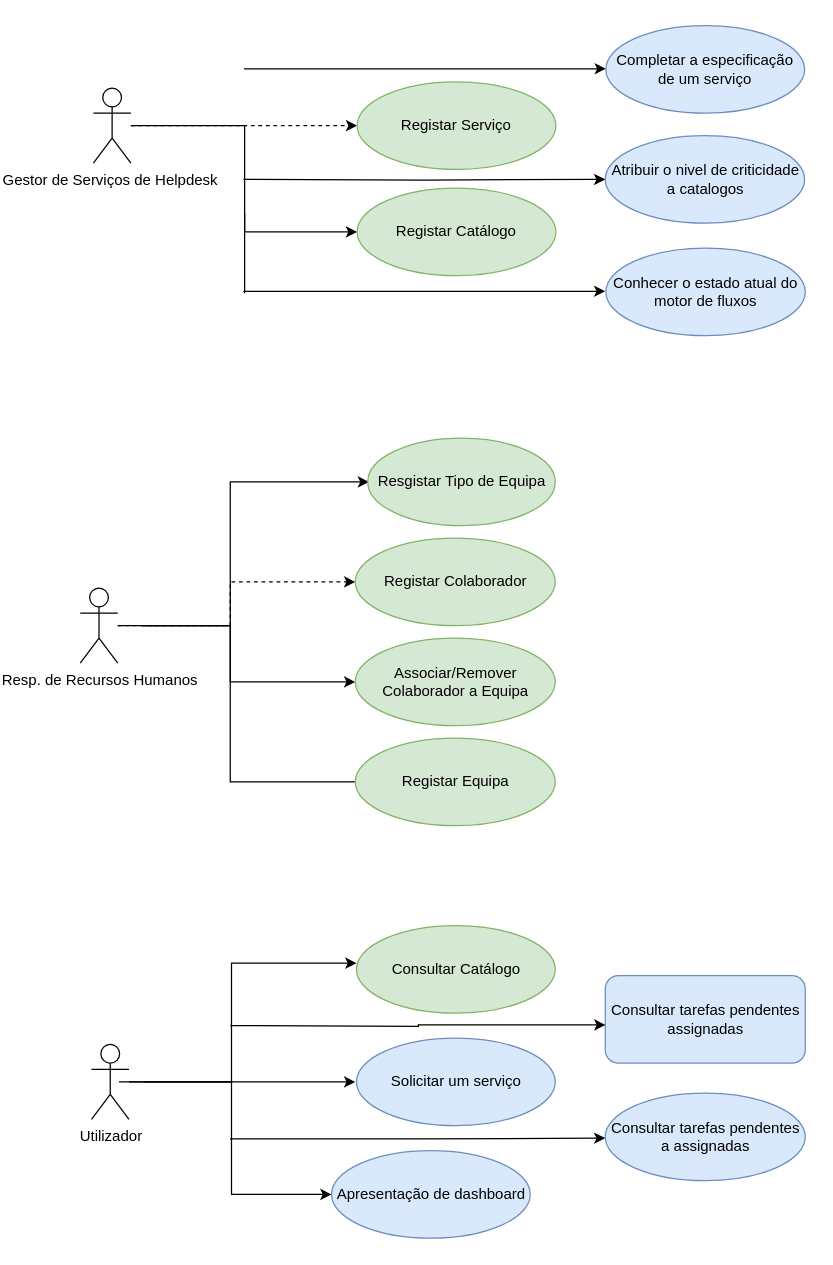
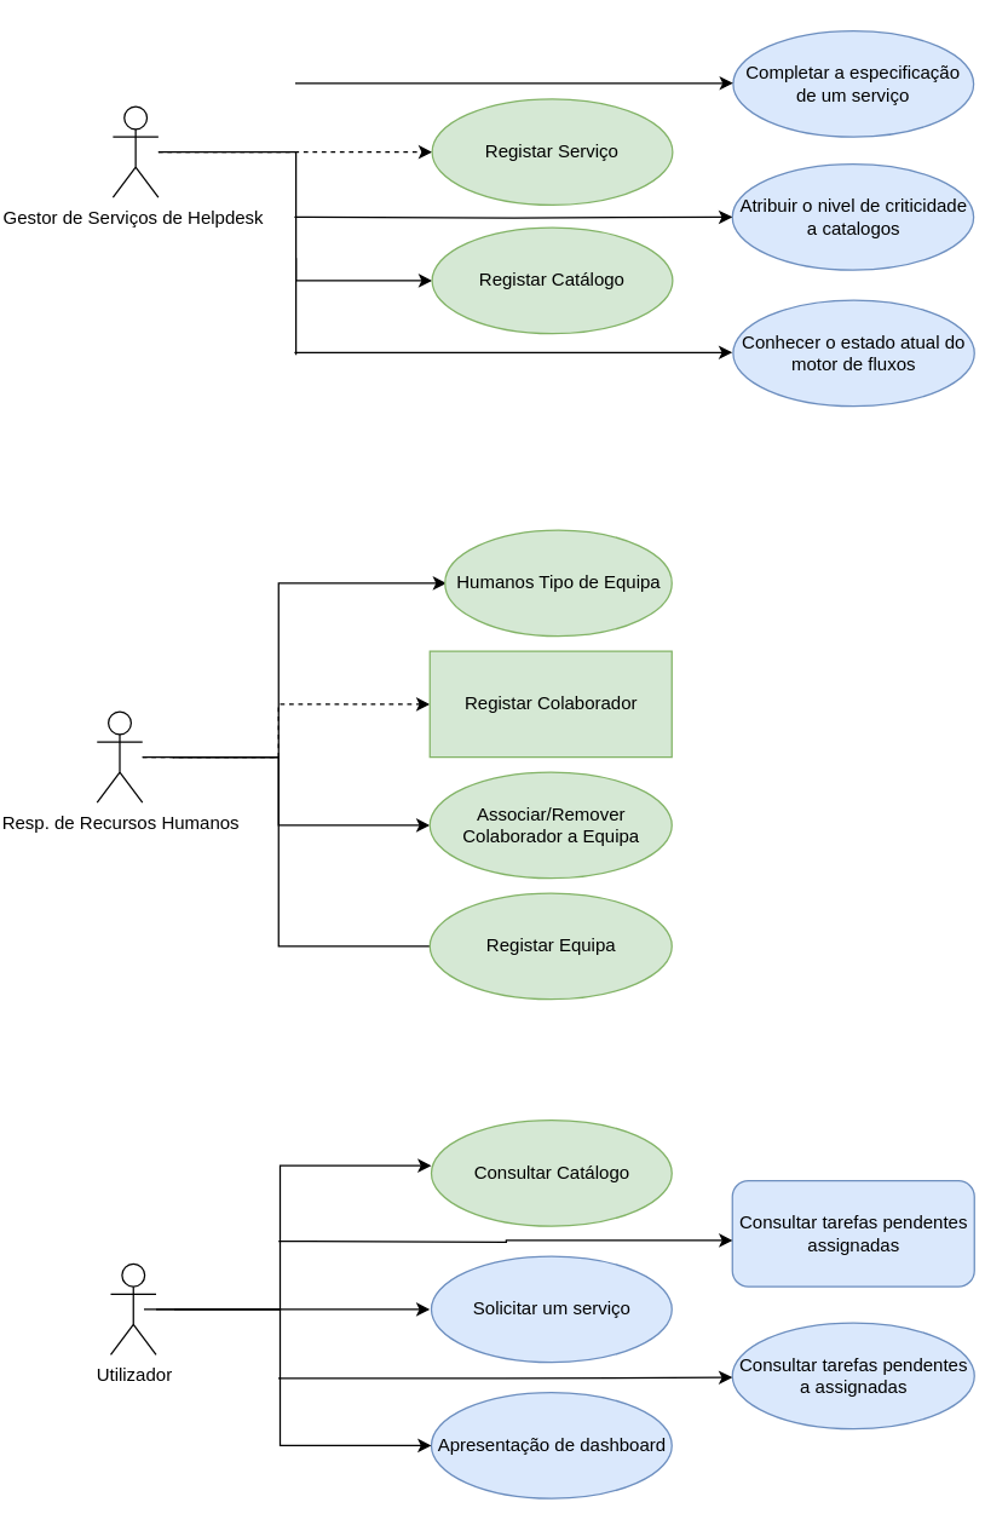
  <mxCell id="0" />
  <mxCell id="1" parent="0" />
  <mxCell id="2" style="edgeStyle=orthogonalEdgeStyle;rounded=0;orthogonalLoop=1;jettySize=auto;html=1;dashed=1;" parent="1" source="4" target="13" edge="1"><mxGeometry relative="1" as="geometry"><Array as="points"><mxPoint x="140.5" y="500" /><mxPoint x="140.5" y="465" /></Array></mxGeometry></mxCell>
  <mxCell id="3" style="edgeStyle=orthogonalEdgeStyle;rounded=0;orthogonalLoop=1;jettySize=auto;html=1;entryX=0;entryY=0.5;entryDx=0;entryDy=0;" parent="1" source="4" target="17" edge="1"><mxGeometry relative="1" as="geometry"><Array as="points"><mxPoint x="140.5" y="500" /><mxPoint x="140.5" y="545" /></Array></mxGeometry></mxCell>
  <mxCell id="4" value="Resp. de Recursos Humanos" style="shape=umlActor;verticalLabelPosition=bottom;verticalAlign=top;html=1;" parent="1" vertex="1"><mxGeometry x="20.5" y="470" width="30" height="60" as="geometry" /></mxCell>
  <mxCell id="5" style="edgeStyle=orthogonalEdgeStyle;rounded=0;orthogonalLoop=1;jettySize=auto;html=1;entryX=0;entryY=0.5;entryDx=0;entryDy=0;dashed=1;" parent="1" source="7" target="14" edge="1"><mxGeometry relative="1" as="geometry" /></mxCell>
  <mxCell id="6" style="edgeStyle=orthogonalEdgeStyle;rounded=0;orthogonalLoop=1;jettySize=auto;html=1;entryX=0;entryY=0.5;entryDx=0;entryDy=0;" parent="1" source="7" target="15" edge="1"><mxGeometry relative="1" as="geometry"><Array as="points"><mxPoint x="152" y="100" /><mxPoint x="152" y="185" /></Array></mxGeometry></mxCell>
  <mxCell id="7" value="Gestor de Serviços de Helpdesk&amp;nbsp;" style="shape=umlActor;verticalLabelPosition=bottom;verticalAlign=top;html=1;" parent="1" vertex="1"><mxGeometry x="31" y="70" width="30" height="60" as="geometry" /></mxCell>
  <mxCell id="8" style="edgeStyle=orthogonalEdgeStyle;rounded=0;orthogonalLoop=1;jettySize=auto;html=1;entryX=0;entryY=0.5;entryDx=0;entryDy=0;" parent="1" edge="1"><mxGeometry relative="1" as="geometry"><Array as="points"><mxPoint x="140.5" y="500" /><mxPoint x="140.5" y="385" /></Array><mxPoint x="70.5" y="500" as="sourcePoint" /><mxPoint x="251.5" y="385" as="targetPoint" /></mxGeometry></mxCell>
  <mxCell id="9" style="edgeStyle=orthogonalEdgeStyle;rounded=0;orthogonalLoop=1;jettySize=auto;html=1;entryX=0;entryY=0.5;entryDx=0;entryDy=0;" parent="1" edge="1"><mxGeometry relative="1" as="geometry"><Array as="points"><mxPoint x="140.5" y="500" /><mxPoint x="140.5" y="625" /></Array><mxPoint x="70.5" y="500" as="sourcePoint" /><mxPoint x="251.5" y="625" as="targetPoint" /></mxGeometry></mxCell>
  <mxCell id="10" style="edgeStyle=orthogonalEdgeStyle;rounded=0;orthogonalLoop=1;jettySize=auto;html=1;" parent="1" source="11" edge="1"><mxGeometry relative="1" as="geometry"><mxPoint x="240.5" y="865" as="targetPoint" /></mxGeometry></mxCell>
  <mxCell id="11" value="Utilizador" style="shape=umlActor;verticalLabelPosition=bottom;verticalAlign=top;html=1;" parent="1" vertex="1"><mxGeometry x="29.5" y="835" width="30" height="60" as="geometry" /></mxCell>
- <mxCell id="12" value="Resgistar Tipo de Equipa" style="ellipse;whiteSpace=wrap;html=1;fillColor=#d5e8d4;strokeColor=#82b366;" parent="1" vertex="1"><mxGeometry x="250.5" y="350" width="150" height="70" as="geometry" /></mxCell>
- <mxCell id="13" value="Registar Colaborador" style="ellipse;whiteSpace=wrap;html=1;fillColor=#d5e8d4;strokeColor=#82b366;" parent="1" vertex="1"><mxGeometry x="240.5" y="430" width="160" height="70" as="geometry" /></mxCell>
+ <mxCell id="12" value="Humanos Tipo de Equipa" style="ellipse;whiteSpace=wrap;html=1;fillColor=#d5e8d4;strokeColor=#82b366;" parent="1" vertex="1"><mxGeometry x="250.5" y="350" width="150" height="70" as="geometry" /></mxCell>
+ <mxCell id="13" value="Registar Colaborador" style="whiteSpace=wrap;html=1;fillColor=#d5e8d4;strokeColor=#82b366;rounded=0;" parent="1" vertex="1"><mxGeometry x="240.5" y="430" width="160" height="70" as="geometry" /></mxCell>
  <mxCell id="14" value="Registar Serviço" style="ellipse;whiteSpace=wrap;html=1;fillColor=#d5e8d4;strokeColor=#82b366;" parent="1" vertex="1"><mxGeometry x="242" y="65" width="159" height="70" as="geometry" /></mxCell>
  <mxCell id="15" value="Registar Catálogo" style="ellipse;whiteSpace=wrap;html=1;fillColor=#d5e8d4;strokeColor=#82b366;" parent="1" vertex="1"><mxGeometry x="242" y="150" width="159" height="70" as="geometry" /></mxCell>
  <mxCell id="16" value="Registar Equipa" style="ellipse;whiteSpace=wrap;html=1;fillColor=#d5e8d4;strokeColor=#82b366;" parent="1" vertex="1"><mxGeometry x="240.5" y="590" width="160" height="70" as="geometry" /></mxCell>
  <mxCell id="17" value="Associar/Remover Colaborador a Equipa" style="ellipse;whiteSpace=wrap;html=1;fillColor=#d5e8d4;strokeColor=#82b366;" parent="1" vertex="1"><mxGeometry x="240.5" y="510" width="160" height="70" as="geometry" /></mxCell>
  <mxCell id="18" value="Consultar Catálogo" style="ellipse;whiteSpace=wrap;html=1;fillColor=#d5e8d4;strokeColor=#82b366;" parent="1" vertex="1"><mxGeometry x="241.5" y="740" width="159" height="70" as="geometry" /></mxCell>
  <mxCell id="19" value="Completar a especificação de um serviço" style="ellipse;whiteSpace=wrap;html=1;fillColor=#dae8fc;strokeColor=#6c8ebf;" vertex="1" parent="1"><mxGeometry x="441" y="20" width="159" height="70" as="geometry" /></mxCell>
  <mxCell id="20" value="Solicitar um serviço" style="ellipse;whiteSpace=wrap;html=1;fillColor=#dae8fc;strokeColor=#6c8ebf;" vertex="1" parent="1"><mxGeometry x="241.5" y="830" width="159" height="70" as="geometry" /></mxCell>
- <mxCell id="21" value="Apresentação de dashboard" style="ellipse;whiteSpace=wrap;html=1;fillColor=#dae8fc;strokeColor=#6c8ebf;" vertex="1" parent="1"><mxGeometry x="221.5" y="920" width="159" height="70" as="geometry" /></mxCell>
+ <mxCell id="21" value="Apresentação de dashboard" style="ellipse;whiteSpace=wrap;html=1;fillColor=#dae8fc;strokeColor=#6c8ebf;" vertex="1" parent="1"><mxGeometry x="241.5" y="920" width="159" height="70" as="geometry" /></mxCell>
  <mxCell id="22" value="&lt;div&gt;Consultar tarefas pendentes assignadas&lt;br&gt;&lt;/div&gt;" style="whiteSpace=wrap;html=1;fillColor=#dae8fc;strokeColor=#6c8ebf;rounded=1;" vertex="1" parent="1"><mxGeometry x="440.5" y="780" width="160" height="70" as="geometry" /></mxCell>
  <mxCell id="23" value="&lt;div&gt;Consultar tarefas pendentes a assignadas&lt;/div&gt;" style="ellipse;whiteSpace=wrap;html=1;fillColor=#dae8fc;strokeColor=#6c8ebf;" vertex="1" parent="1"><mxGeometry x="440.5" y="874" width="160" height="70" as="geometry" /></mxCell>
  <mxCell id="24" value="Conhecer o estado atual do motor de fluxos" style="ellipse;whiteSpace=wrap;html=1;fillColor=#dae8fc;strokeColor=#6c8ebf;" vertex="1" parent="1"><mxGeometry x="441" y="198" width="159.5" height="70" as="geometry" /></mxCell>
  <mxCell id="25" value="&lt;div&gt;Atribuir o nivel de criticidade a catalogos&lt;/div&gt;" style="ellipse;whiteSpace=wrap;html=1;fillColor=#dae8fc;strokeColor=#6c8ebf;" vertex="1" parent="1"><mxGeometry x="440.5" y="108" width="159.5" height="70" as="geometry" /></mxCell>
  <mxCell id="26" style="edgeStyle=orthogonalEdgeStyle;rounded=0;orthogonalLoop=1;jettySize=auto;html=1;entryX=0;entryY=0.5;entryDx=0;entryDy=0;" edge="1" parent="1" target="25"><mxGeometry relative="1" as="geometry"><mxPoint x="151" y="143" as="sourcePoint" /><mxPoint x="332" y="143" as="targetPoint" /></mxGeometry></mxCell>
  <mxCell id="27" style="edgeStyle=orthogonalEdgeStyle;rounded=0;orthogonalLoop=1;jettySize=auto;html=1;entryX=0;entryY=0.5;entryDx=0;entryDy=0;" edge="1" parent="1"><mxGeometry relative="1" as="geometry"><mxPoint x="151.5" y="54.5" as="sourcePoint" /><mxPoint x="441" y="54.5" as="targetPoint" /></mxGeometry></mxCell>
  <mxCell id="28" style="edgeStyle=orthogonalEdgeStyle;rounded=0;orthogonalLoop=1;jettySize=auto;html=1;entryX=0;entryY=0.5;entryDx=0;entryDy=0;" edge="1" parent="1"><mxGeometry relative="1" as="geometry"><mxPoint x="151" y="232.5" as="sourcePoint" /><mxPoint x="440.5" y="232.5" as="targetPoint" /></mxGeometry></mxCell>
  <mxCell id="29" value="" style="endArrow=none;html=1;" edge="1" parent="1"><mxGeometry width="50" height="50" relative="1" as="geometry"><mxPoint x="152" y="234" as="sourcePoint" /><mxPoint x="152" y="170" as="targetPoint" /></mxGeometry></mxCell>
  <mxCell id="30" style="edgeStyle=orthogonalEdgeStyle;rounded=0;orthogonalLoop=1;jettySize=auto;html=1;exitX=0.5;exitY=1;exitDx=0;exitDy=0;" edge="1" parent="1"><mxGeometry relative="1" as="geometry"><mxPoint x="520.75" y="268" as="sourcePoint" /><mxPoint x="520.75" y="268" as="targetPoint" /></mxGeometry></mxCell>
  <mxCell id="31" style="edgeStyle=orthogonalEdgeStyle;rounded=0;orthogonalLoop=1;jettySize=auto;html=1;" edge="1" parent="1"><mxGeometry relative="1" as="geometry"><mxPoint x="51.5" y="865" as="sourcePoint" /><mxPoint x="241.5" y="770" as="targetPoint" /><Array as="points"><mxPoint x="141.5" y="865" /><mxPoint x="141.5" y="770" /><mxPoint x="241.5" y="770" /></Array></mxGeometry></mxCell>
  <mxCell id="32" style="edgeStyle=orthogonalEdgeStyle;rounded=0;orthogonalLoop=1;jettySize=auto;html=1;entryX=0;entryY=0.5;entryDx=0;entryDy=0;" edge="1" parent="1" target="21"><mxGeometry relative="1" as="geometry"><Array as="points"><mxPoint x="141.5" y="865" /><mxPoint x="141.5" y="955" /></Array><mxPoint x="71.5" y="865" as="sourcePoint" /><mxPoint x="252.5" y="990" as="targetPoint" /></mxGeometry></mxCell>
  <mxCell id="33" style="edgeStyle=orthogonalEdgeStyle;rounded=0;orthogonalLoop=1;jettySize=auto;html=1;entryX=0.001;entryY=0.563;entryDx=0;entryDy=0;entryPerimeter=0;" edge="1" parent="1" target="22"><mxGeometry relative="1" as="geometry"><mxPoint x="140.5" y="820" as="sourcePoint" /><mxPoint x="430" y="820" as="targetPoint" /></mxGeometry></mxCell>
  <mxCell id="34" style="edgeStyle=orthogonalEdgeStyle;rounded=0;orthogonalLoop=1;jettySize=auto;html=1;entryX=0.001;entryY=0.563;entryDx=0;entryDy=0;entryPerimeter=0;" edge="1" parent="1"><mxGeometry relative="1" as="geometry"><mxPoint x="140.34" y="910.59" as="sourcePoint" /><mxPoint x="440.5" y="910" as="targetPoint" /><Array as="points"><mxPoint x="290.04" y="911" /><mxPoint x="441.04" y="910" /></Array></mxGeometry></mxCell>
